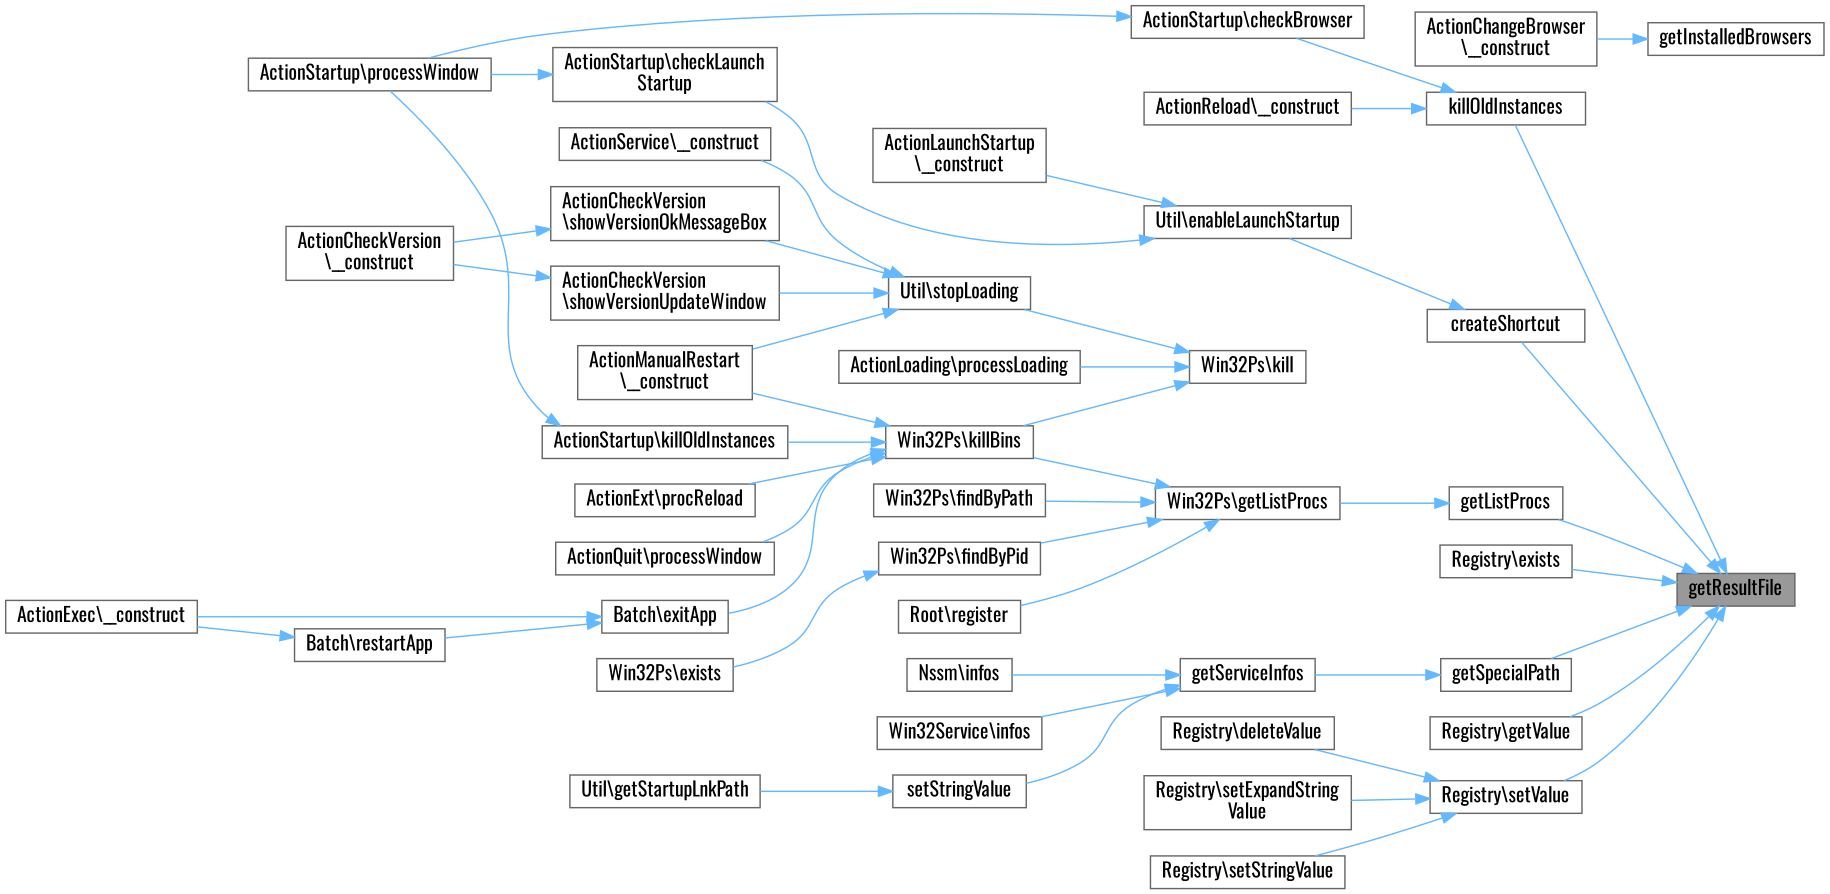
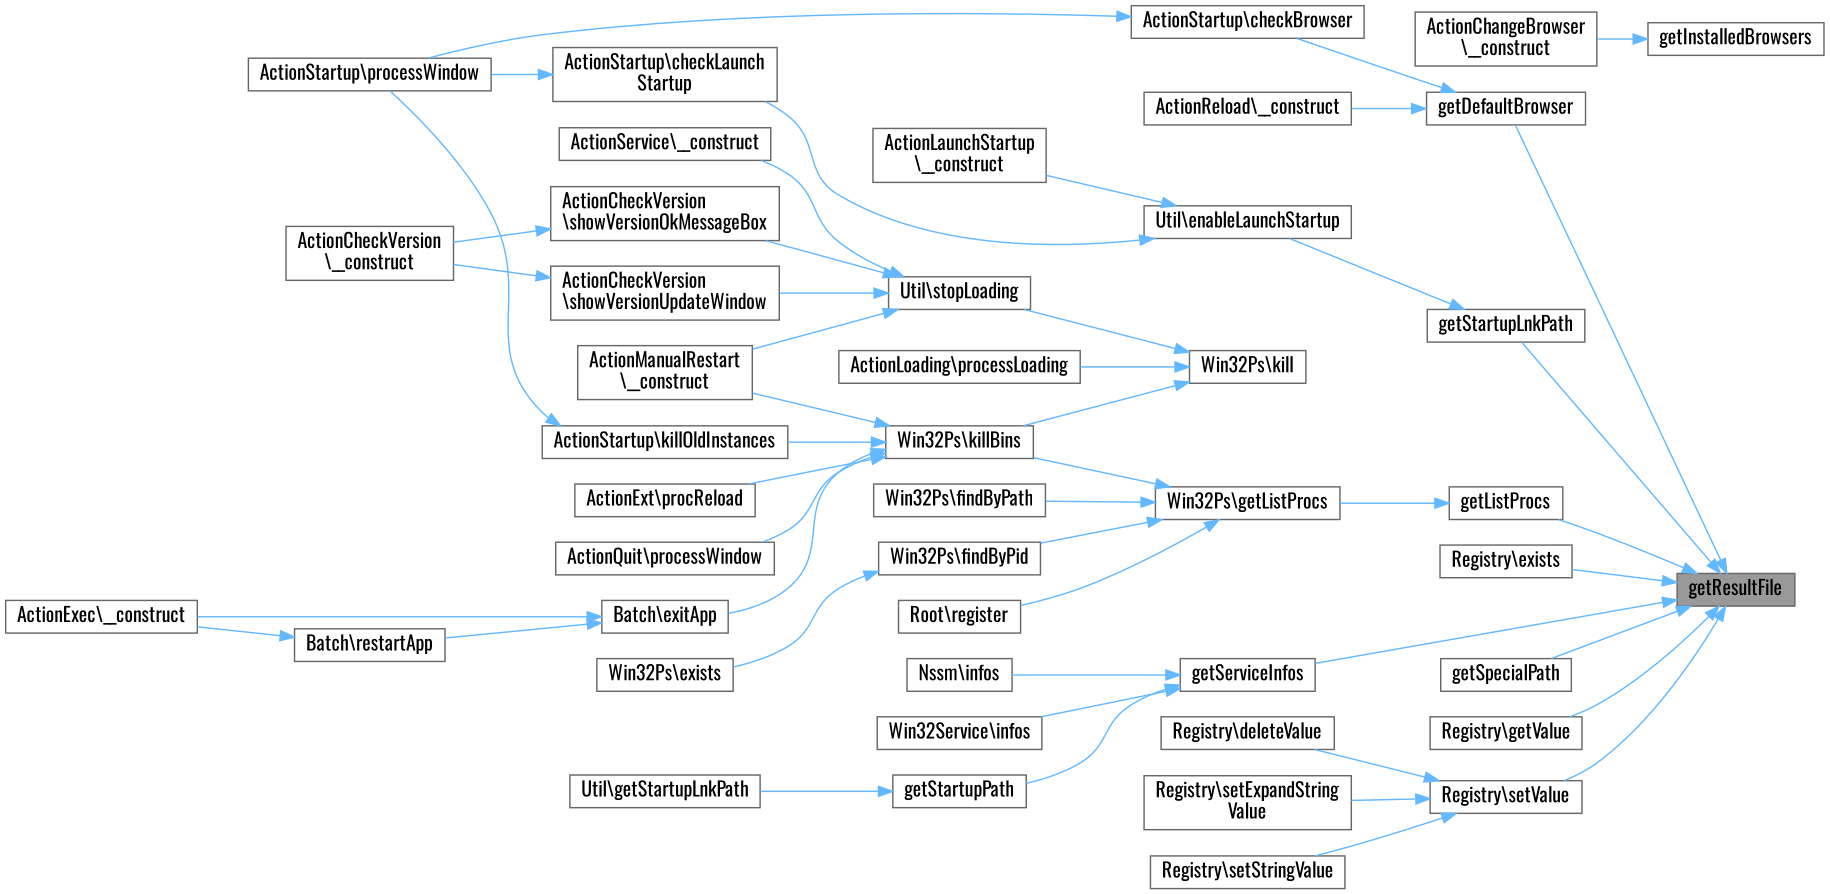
  digraph {
    fontname=Oswald
    rankdir=RL
    node [color=grey40 fillcolor=white fontname=Oswald fontsize=14 shape=box style=filled]
    edge [color=steelblue1 dir=back fontname=Oswald fontsize=14 labelfontname=Helvetica labelfontsize=14 style=solid]
    n1 [color=gray40 fillcolor=grey60 fontcolor=black height=0.2 label=getResultFile width=0.4]
-   n2 [height=0.2 label=createShortcut width=0.4]
+   n2 [height=0.2 label=getStartupLnkPath width=0.4]
    n3 [height=0.2 label="Registry\\exists" width=0.4]
-   n4 [height=0.2 label=killOldInstances width=0.4]
+   n4 [height=0.2 label=getDefaultBrowser width=0.4]
    n5 [height=0.2 label=getListProcs width=0.4]
    n6 [height=0.2 label=getServiceInfos width=0.4]
    n7 [height=0.2 label=getSpecialPath width=0.4]
    n8 [height=0.2 label="Registry\\getValue" width=0.4]
    n9 [height=0.2 label="Registry\\setValue" width=0.4]
    n10 [height=0.2 label="Util\\enableLaunchStartup" width=0.4]
    n11 [height=0.2 label="ActionReload\\__construct" width=0.4]
    n12 [height=0.2 label="ActionStartup\\checkBrowser" width=0.4]
    n13 [height=0.2 label=getInstalledBrowsers width=0.4]
    n14 [height=0.2 label="ActionChangeBrowser\l\\__construct" width=0.4]
    n15 [height=0.2 label="Win32Ps\\getListProcs" width=0.4]
    n16 [height=0.2 label="Nssm\\infos" width=0.4]
    n17 [height=0.2 label="Win32Service\\infos" width=0.4]
-   n18 [height=0.2 label=setStringValue width=0.4]
+   n18 [height=0.2 label=getStartupPath width=0.4]
    n19 [height=0.2 label="Registry\\deleteValue" width=0.4]
    n20 [height=0.2 label="Registry\\setExpandString\lValue" width=0.4]
    n21 [height=0.2 label="Registry\\setStringValue" width=0.4]
    n22 [height=0.2 label="ActionLaunchStartup\l\\__construct" width=0.4]
    n23 [height=0.2 label="ActionStartup\\checkLaunch\lStartup" width=0.4]
    n24 [height=0.2 label="ActionStartup\\processWindow" width=0.4]
    n25 [height=0.2 label="Win32Ps\\findByPath" width=0.4]
    n26 [height=0.2 label="Win32Ps\\findByPid" width=0.4]
    n27 [height=0.2 label="Win32Ps\\killBins" width=0.4]
    n28 [height=0.2 label="Root\\register" width=0.4]
    n29 [height=0.2 label="Win32Ps\\exists" width=0.4]
    n30 [height=0.2 label="ActionManualRestart\l\\__construct" width=0.4]
    n31 [height=0.2 label="Batch\\exitApp" width=0.4]
    n32 [height=0.2 label="ActionStartup\\killOldInstances" width=0.4]
    n33 [height=0.2 label="ActionQuit\\processWindow" width=0.4]
    n34 [height=0.2 label="ActionExt\\procReload" width=0.4]
    n35 [height=0.2 label="ActionExec\\__construct" width=0.4]
    n36 [height=0.2 label="Batch\\restartApp" width=0.4]
    n37 [height=0.2 label="Util\\getStartupLnkPath" width=0.4]
    n38 [height=0.2 label="Win32Ps\\kill" width=0.4]
    n39 [height=0.2 label="ActionLoading\\processLoading" width=0.4]
    n40 [height=0.2 label="Util\\stopLoading" width=0.4]
    n41 [height=0.2 label="ActionService\\__construct" width=0.4]
    n42 [height=0.2 label="ActionCheckVersion\l\\showVersionOkMessageBox" width=0.4]
    n43 [height=0.2 label="ActionCheckVersion\l\\showVersionUpdateWindow" width=0.4]
    n44 [height=0.2 label="ActionCheckVersion\l\\__construct" width=0.4]
    n1 -> n2
    n1 -> n3
    n1 -> n4
    n1 -> n5
-   n7 -> n6
+   n1 -> n6
    n1 -> n7
    n1 -> n8
    n1 -> n9
    n2 -> n10
    n4 -> n11
    n4 -> n12
    n5 -> n15
    n6 -> n16
    n6 -> n17
    n6 -> n18
    n9 -> n19
    n9 -> n20
    n9 -> n21
    n10 -> n22
    n10 -> n23
    n12 -> n24
    n13 -> n14
    n15 -> n25
    n15 -> n26
    n15 -> n27
    n15 -> n28
    n18 -> n37
    n23 -> n24
    n26 -> n29
    n27 -> n30
    n27 -> n31
    n27 -> n32
    n27 -> n33
    n27 -> n34
    n31 -> n35
    n31 -> n36
    n32 -> n24
    n36 -> n35
    n38 -> n27
    n38 -> n39
    n38 -> n40
    n40 -> n30
    n40 -> n41
    n40 -> n42
    n40 -> n43
    n42 -> n44
    n43 -> n44
  }
